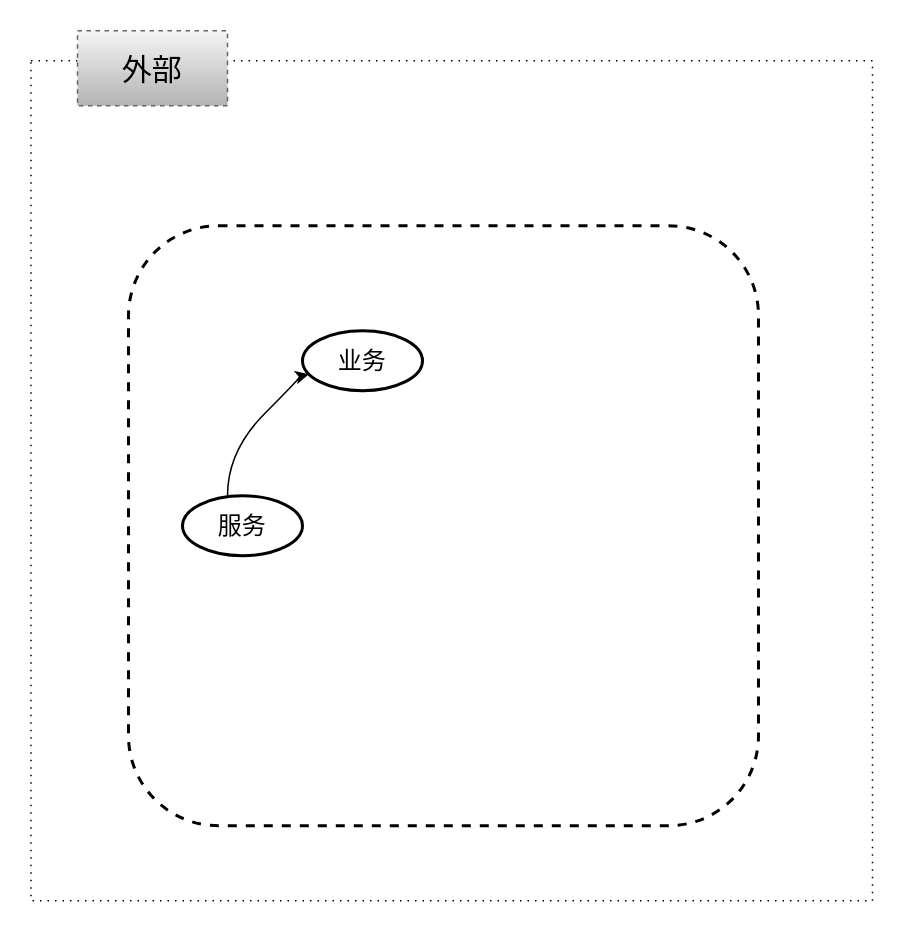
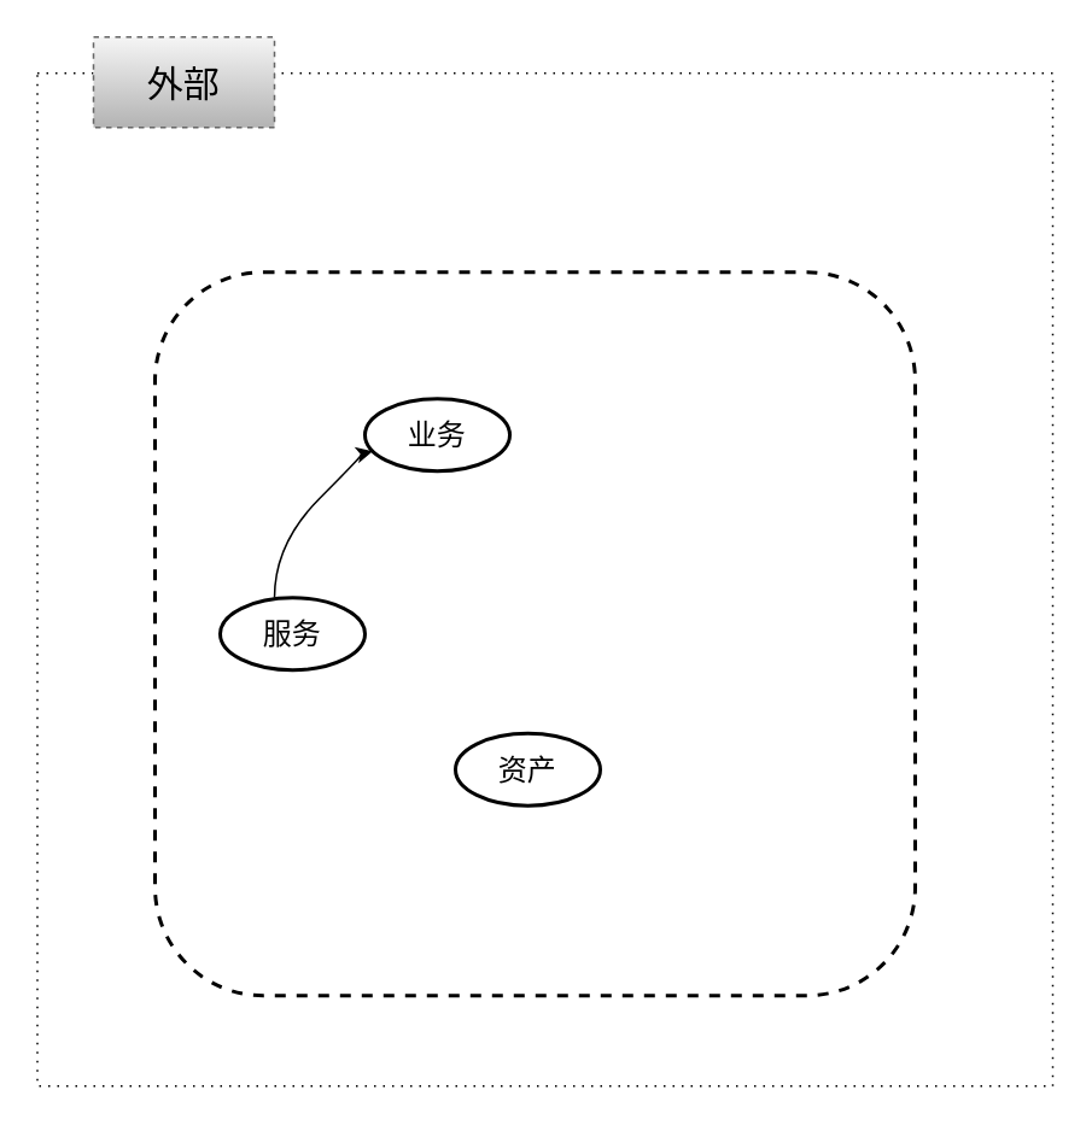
  <mxCell id="0" />
  <mxCell id="1" parent="0" />
  <mxCell id="2" value="" style="rounded=0;whiteSpace=wrap;html=1;dashed=1;dashPattern=1 4;" vertex="1" parent="1"><mxGeometry x="20" y="40" width="561" height="560" as="geometry" /></mxCell>
  <mxCell id="3" value="外部" style="text;html=1;strokeColor=#666666;fillColor=#f5f5f5;align=center;verticalAlign=middle;whiteSpace=wrap;rounded=0;dashed=1;gradientColor=#b3b3b3;fontSize=20;" vertex="1" parent="1"><mxGeometry x="51" y="20" width="100" height="50" as="geometry" /></mxCell>
  <mxCell id="4" value="" style="rounded=1;whiteSpace=wrap;html=1;dashed=1;gradientColor=none;fontSize=20;strokeWidth=2;" vertex="1" parent="1"><mxGeometry x="85" y="150" width="420" height="400" as="geometry" /></mxCell>
  <mxCell id="5" value="服务" style="ellipse;whiteSpace=wrap;html=1;strokeWidth=2;gradientColor=none;fontSize=16;" vertex="1" parent="1"><mxGeometry x="121" y="330" width="80" height="40" as="geometry" /></mxCell>
  <mxCell id="6" value="业务" style="ellipse;whiteSpace=wrap;html=1;strokeWidth=2;gradientColor=none;fontSize=16;" vertex="1" parent="1"><mxGeometry x="201" y="220" width="80" height="40" as="geometry" /></mxCell>
+ <mxCell id="7" value="资产" style="ellipse;whiteSpace=wrap;html=1;strokeWidth=2;gradientColor=none;fontSize=16;" vertex="1" parent="1"><mxGeometry x="251" y="405" width="80" height="40" as="geometry" /></mxCell>
  <mxCell id="8" value="" style="curved=1;endArrow=classic;html=1;fontSize=16;" edge="1" parent="1" target="6"><mxGeometry width="50" height="50" relative="1" as="geometry"><mxPoint x="151" y="330" as="sourcePoint" /><mxPoint x="201" y="270" as="targetPoint" /><Array as="points"><mxPoint x="151" y="300" /><mxPoint x="201" y="250" /></Array></mxGeometry></mxCell>
